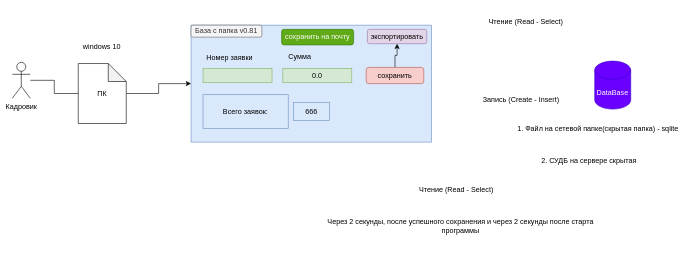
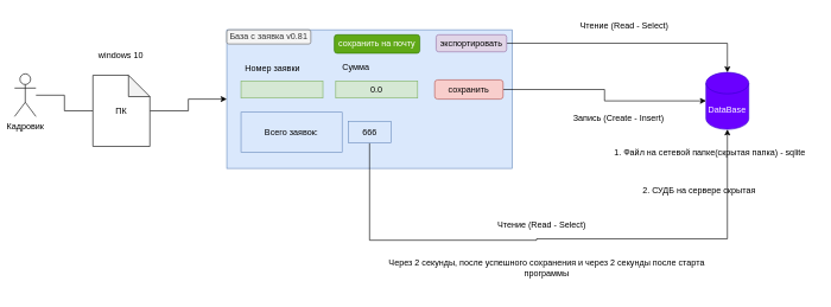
  <mxCell id="0" />
  <mxCell id="1" parent="0" />
  <mxCell id="2" value="" style="rounded=0;whiteSpace=wrap;html=1;fillColor=#dae8fc;strokeColor=#6c8ebf;" parent="1" vertex="1"><mxGeometry x="318" y="41" width="401" height="195" as="geometry" /></mxCell>
- <mxCell id="3" value="База с папка v0.81" style="rounded=1;whiteSpace=wrap;html=1;fillColor=#f5f5f5;fontColor=#333333;strokeColor=#666666;" parent="1" vertex="1"><mxGeometry x="318" y="41" width="118" height="20" as="geometry" /></mxCell>
+ <mxCell id="3" value="База с заявка v0.81" style="rounded=1;whiteSpace=wrap;html=1;fillColor=#f5f5f5;fontColor=#333333;strokeColor=#666666;" parent="1" vertex="1"><mxGeometry x="318" y="41" width="118" height="20" as="geometry" /></mxCell>
  <mxCell id="4" value="Номер заявки" style="text;html=1;strokeColor=none;fillColor=none;align=center;verticalAlign=middle;whiteSpace=wrap;rounded=0;" parent="1" vertex="1"><mxGeometry x="341" y="85" width="83" height="22" as="geometry" /></mxCell>
  <mxCell id="5" value="" style="rounded=0;whiteSpace=wrap;html=1;fillColor=#d5e8d4;strokeColor=#82b366;" parent="1" vertex="1"><mxGeometry x="338" y="113" width="115" height="24" as="geometry" /></mxCell>
  <mxCell id="6" value="Сумма" style="text;html=1;strokeColor=none;fillColor=none;align=center;verticalAlign=middle;whiteSpace=wrap;rounded=0;" parent="1" vertex="1"><mxGeometry x="474" y="85" width="51" height="18" as="geometry" /></mxCell>
  <mxCell id="7" value="0.0" style="rounded=0;whiteSpace=wrap;html=1;fillColor=#d5e8d4;strokeColor=#82b366;" parent="1" vertex="1"><mxGeometry x="471" y="113" width="115" height="24" as="geometry" /></mxCell>
- <mxCell id="8" style="edgeStyle=orthogonalEdgeStyle;rounded=0;orthogonalLoop=1;jettySize=auto;html=1;" edge="1" parent="1" source="9" target="11"><mxGeometry relative="1" as="geometry" /></mxCell>
+ <mxCell id="8" style="edgeStyle=orthogonalEdgeStyle;rounded=0;orthogonalLoop=1;jettySize=auto;html=1;" edge="1" parent="1" source="9" target="20"><mxGeometry relative="1" as="geometry" /></mxCell>
  <mxCell id="9" value="сохранить" style="rounded=1;whiteSpace=wrap;html=1;fillColor=#f8cecc;strokeColor=#b85450;" parent="1" vertex="1"><mxGeometry x="610" y="111.5" width="96" height="27" as="geometry" /></mxCell>
+ <mxCell id="10" style="edgeStyle=orthogonalEdgeStyle;rounded=0;orthogonalLoop=1;jettySize=auto;html=1;" edge="1" parent="1" source="11" target="20"><mxGeometry relative="1" as="geometry" /></mxCell>
  <mxCell id="11" value="экспортировать" style="rounded=1;whiteSpace=wrap;html=1;fillColor=#e1d5e7;strokeColor=#9673a6;" parent="1" vertex="1"><mxGeometry x="612" y="48" width="99" height="24" as="geometry" /></mxCell>
+ <mxCell id="12" style="edgeStyle=orthogonalEdgeStyle;rounded=0;orthogonalLoop=1;jettySize=auto;html=1;entryX=0.5;entryY=1;entryDx=0;entryDy=0;entryPerimeter=0;" edge="1" parent="1" source="13" target="20"><mxGeometry relative="1" as="geometry"><Array as="points"><mxPoint x="518" y="337" /><mxPoint x="753" y="337" /><mxPoint x="753" y="335" /><mxPoint x="1021" y="335" /></Array></mxGeometry></mxCell>
  <mxCell id="13" value="666" style="text;html=1;strokeColor=#6c8ebf;fillColor=#dae8fc;align=center;verticalAlign=middle;whiteSpace=wrap;rounded=0;" parent="1" vertex="1"><mxGeometry x="488.5" y="170" width="60" height="30" as="geometry" /></mxCell>
  <mxCell id="14" value="Всего заявок:" style="text;html=1;strokeColor=#6c8ebf;fillColor=#dae8fc;align=center;verticalAlign=middle;whiteSpace=wrap;rounded=0;" parent="1" vertex="1"><mxGeometry x="338" y="157" width="142" height="56" as="geometry" /></mxCell>
  <mxCell id="15" style="edgeStyle=orthogonalEdgeStyle;rounded=0;orthogonalLoop=1;jettySize=auto;html=1;endArrow=none;" edge="1" parent="1" source="16" target="18"><mxGeometry relative="1" as="geometry" /></mxCell>
  <mxCell id="16" value="Кадровик" style="shape=umlActor;verticalLabelPosition=bottom;verticalAlign=top;html=1;outlineConnect=0;" vertex="1" parent="1"><mxGeometry x="20" y="103" width="30" height="60" as="geometry" /></mxCell>
  <mxCell id="17" style="edgeStyle=orthogonalEdgeStyle;rounded=0;orthogonalLoop=1;jettySize=auto;html=1;" edge="1" parent="1" source="18" target="2"><mxGeometry relative="1" as="geometry" /></mxCell>
  <mxCell id="18" value="ПК" style="shape=note;whiteSpace=wrap;html=1;backgroundOutline=1;darkOpacity=0.05;" vertex="1" parent="1"><mxGeometry x="130" y="105" width="80" height="100" as="geometry" /></mxCell>
  <mxCell id="19" value="windows 10" style="text;html=1;strokeColor=none;fillColor=none;align=center;verticalAlign=middle;whiteSpace=wrap;rounded=0;" vertex="1" parent="1"><mxGeometry x="130" y="63" width="79" height="30" as="geometry" /></mxCell>
  <mxCell id="20" value="DataBase" style="shape=cylinder3;whiteSpace=wrap;html=1;boundedLbl=1;backgroundOutline=1;size=15;fillColor=#6a00ff;fontColor=#ffffff;strokeColor=#3700CC;" vertex="1" parent="1"><mxGeometry x="991" y="101" width="60" height="80" as="geometry" /></mxCell>
  <mxCell id="21" value="1. Файл на сетевой папке(скрытая папка) - sqlite" style="text;html=1;strokeColor=none;fillColor=none;align=center;verticalAlign=middle;whiteSpace=wrap;rounded=0;" vertex="1" parent="1"><mxGeometry x="848" y="197" width="297" height="34" as="geometry" /></mxCell>
  <mxCell id="22" value="2. СУДБ на сервере скрытая" style="text;html=1;strokeColor=none;fillColor=none;align=center;verticalAlign=middle;whiteSpace=wrap;rounded=0;" vertex="1" parent="1"><mxGeometry x="835" y="251" width="293" height="34" as="geometry" /></mxCell>
  <mxCell id="23" value="Запись (Create - Insert)" style="text;html=1;strokeColor=none;fillColor=none;align=center;verticalAlign=middle;whiteSpace=wrap;rounded=0;" vertex="1" parent="1"><mxGeometry x="796" y="151" width="145" height="30" as="geometry" /></mxCell>
  <mxCell id="24" value="Чтение (Read - Select)" style="text;html=1;strokeColor=none;fillColor=none;align=center;verticalAlign=middle;whiteSpace=wrap;rounded=0;" vertex="1" parent="1"><mxGeometry x="804" y="20" width="145" height="30" as="geometry" /></mxCell>
  <mxCell id="25" value="Через 2 секунды, после успешного сохранения и через 2 секунды после старта программы" style="text;html=1;strokeColor=none;fillColor=none;align=center;verticalAlign=middle;whiteSpace=wrap;rounded=0;" vertex="1" parent="1"><mxGeometry x="525" y="343" width="485" height="66" as="geometry" /></mxCell>
  <mxCell id="26" value="Чтение (Read - Select)" style="text;html=1;strokeColor=none;fillColor=none;align=center;verticalAlign=middle;whiteSpace=wrap;rounded=0;" vertex="1" parent="1"><mxGeometry x="688" y="300" width="145" height="30" as="geometry" /></mxCell>
  <mxCell id="27" value="сохранить на почту" style="rounded=1;whiteSpace=wrap;html=1;fillColor=#60a917;strokeColor=#2D7600;fontColor=#ffffff;" vertex="1" parent="1"><mxGeometry x="469" y="48" width="120" height="26" as="geometry" /></mxCell>
